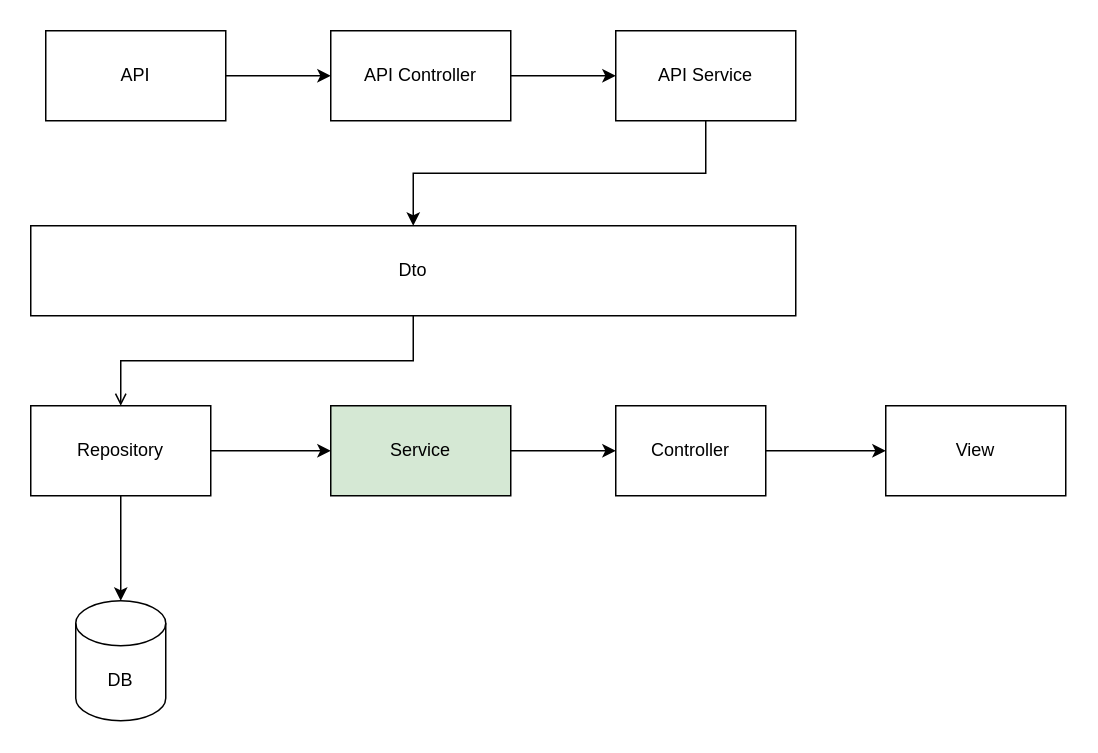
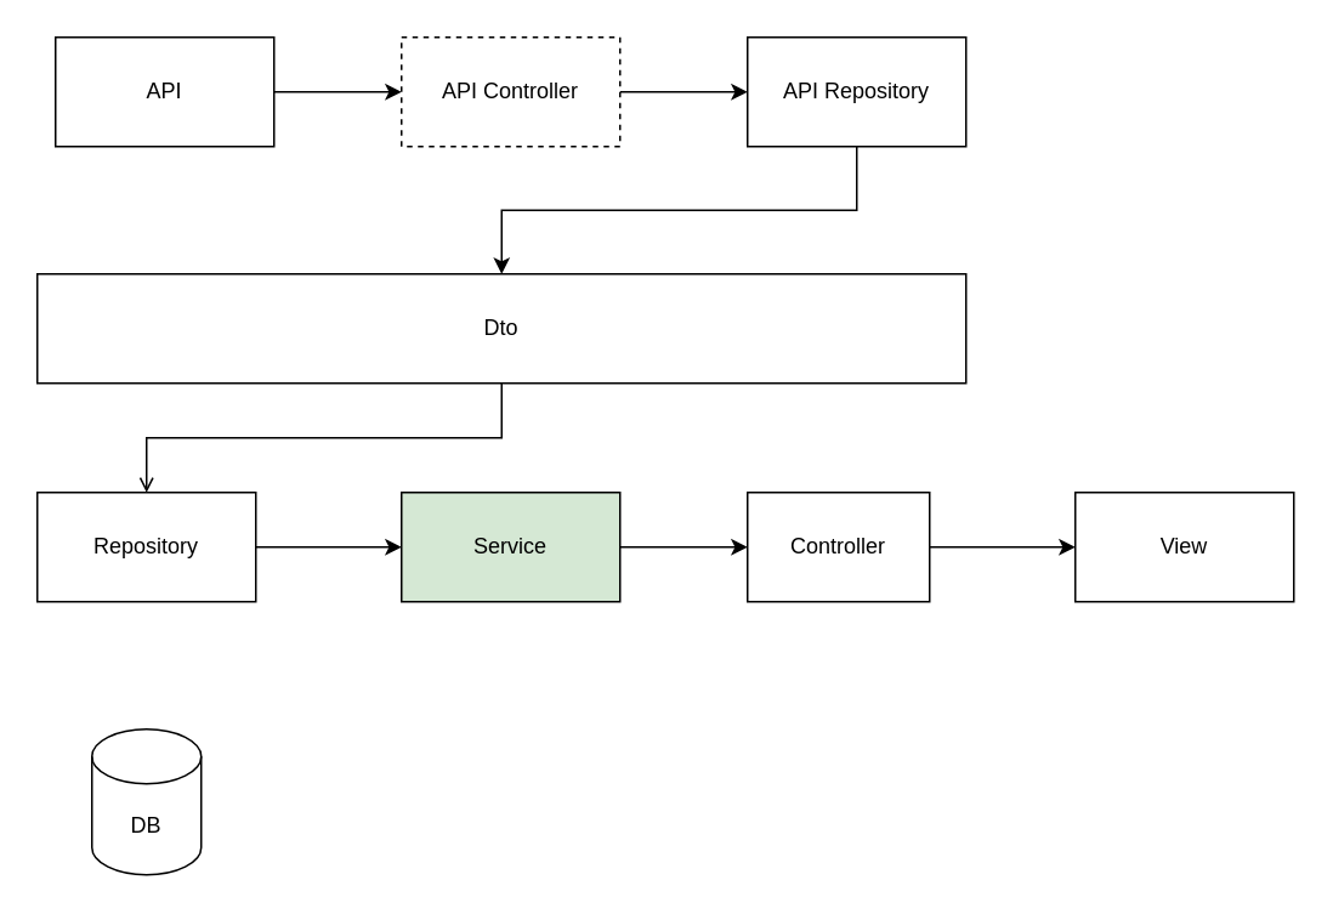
  <mxCell id="0" />
  <mxCell id="1" parent="0" />
  <mxCell id="2" style="edgeStyle=orthogonalEdgeStyle;rounded=0;orthogonalLoop=1;jettySize=auto;html=1;exitX=1;exitY=0.5;exitDx=0;exitDy=0;entryX=0;entryY=0.5;entryDx=0;entryDy=0;" edge="1" parent="1" source="3" target="5"><mxGeometry relative="1" as="geometry" /></mxCell>
  <mxCell id="3" value="API" style="rounded=0;whiteSpace=wrap;html=1;" vertex="1" parent="1"><mxGeometry x="30" y="20" width="120" height="60" as="geometry" /></mxCell>
  <mxCell id="4" style="edgeStyle=orthogonalEdgeStyle;rounded=0;orthogonalLoop=1;jettySize=auto;html=1;exitX=1;exitY=0.5;exitDx=0;exitDy=0;entryX=0;entryY=0.5;entryDx=0;entryDy=0;" edge="1" parent="1" source="5" target="7"><mxGeometry relative="1" as="geometry" /></mxCell>
- <mxCell id="5" value="API Controller" style="rounded=0;whiteSpace=wrap;html=1;" vertex="1" parent="1"><mxGeometry x="220" y="20" width="120" height="60" as="geometry" /></mxCell>
+ <mxCell id="5" value="API Controller" style="rounded=0;whiteSpace=wrap;html=1;dashed=1;" vertex="1" parent="1"><mxGeometry x="220" y="20" width="120" height="60" as="geometry" /></mxCell>
  <mxCell id="6" style="edgeStyle=orthogonalEdgeStyle;rounded=0;orthogonalLoop=1;jettySize=auto;html=1;exitX=0.5;exitY=1;exitDx=0;exitDy=0;entryX=0.5;entryY=0;entryDx=0;entryDy=0;" edge="1" parent="1" source="7" target="9"><mxGeometry relative="1" as="geometry" /></mxCell>
- <mxCell id="7" value="API Service" style="rounded=0;whiteSpace=wrap;html=1;" vertex="1" parent="1"><mxGeometry x="410" y="20" width="120" height="60" as="geometry" /></mxCell>
+ <mxCell id="7" value="API Repository" style="rounded=0;whiteSpace=wrap;html=1;" vertex="1" parent="1"><mxGeometry x="410" y="20" width="120" height="60" as="geometry" /></mxCell>
  <mxCell id="8" style="edgeStyle=orthogonalEdgeStyle;rounded=0;orthogonalLoop=1;jettySize=auto;html=1;exitX=0.5;exitY=1;exitDx=0;exitDy=0;endArrow=open;" edge="1" parent="1" source="9" target="12"><mxGeometry relative="1" as="geometry" /></mxCell>
  <mxCell id="9" value="Dto" style="rounded=0;whiteSpace=wrap;html=1;" vertex="1" parent="1"><mxGeometry x="20" y="150" width="510" height="60" as="geometry" /></mxCell>
  <mxCell id="10" style="edgeStyle=orthogonalEdgeStyle;rounded=0;orthogonalLoop=1;jettySize=auto;html=1;exitX=1;exitY=0.5;exitDx=0;exitDy=0;entryX=0;entryY=0.5;entryDx=0;entryDy=0;" edge="1" parent="1" source="12" target="14"><mxGeometry relative="1" as="geometry" /></mxCell>
- <mxCell id="11" style="edgeStyle=orthogonalEdgeStyle;rounded=0;orthogonalLoop=1;jettySize=auto;html=1;exitX=0.5;exitY=1;exitDx=0;exitDy=0;entryX=0.5;entryY=0;entryDx=0;entryDy=0;entryPerimeter=0;" edge="1" parent="1" source="12" target="17"><mxGeometry relative="1" as="geometry" /></mxCell>
  <mxCell id="12" value="Repository" style="rounded=0;whiteSpace=wrap;html=1;" vertex="1" parent="1"><mxGeometry x="20" y="270" width="120" height="60" as="geometry" /></mxCell>
  <mxCell id="13" style="edgeStyle=orthogonalEdgeStyle;rounded=0;orthogonalLoop=1;jettySize=auto;html=1;exitX=1;exitY=0.5;exitDx=0;exitDy=0;entryX=0;entryY=0.5;entryDx=0;entryDy=0;" edge="1" parent="1" source="14" target="16"><mxGeometry relative="1" as="geometry" /></mxCell>
  <mxCell id="14" value="Service" style="rounded=0;whiteSpace=wrap;html=1;fillColor=#d5e8d4;" vertex="1" parent="1"><mxGeometry x="220" y="270" width="120" height="60" as="geometry" /></mxCell>
  <mxCell id="15" style="edgeStyle=orthogonalEdgeStyle;rounded=0;orthogonalLoop=1;jettySize=auto;html=1;exitX=1;exitY=0.5;exitDx=0;exitDy=0;entryX=0;entryY=0.5;entryDx=0;entryDy=0;" edge="1" parent="1" source="16" target="18"><mxGeometry relative="1" as="geometry" /></mxCell>
  <mxCell id="16" value="Controller" style="rounded=0;whiteSpace=wrap;html=1;" vertex="1" parent="1"><mxGeometry x="410" y="270" width="100" height="60" as="geometry" /></mxCell>
  <mxCell id="17" value="DB" style="shape=cylinder3;whiteSpace=wrap;html=1;boundedLbl=1;backgroundOutline=1;size=15;" vertex="1" parent="1"><mxGeometry x="50" y="400" width="60" height="80" as="geometry" /></mxCell>
  <mxCell id="18" value="View" style="rounded=0;whiteSpace=wrap;html=1;" vertex="1" parent="1"><mxGeometry x="590" y="270" width="120" height="60" as="geometry" /></mxCell>
